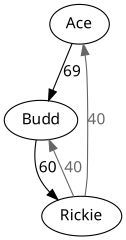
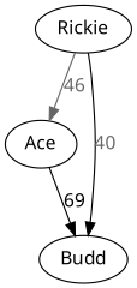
  strict digraph {
    fontname="Noto Sans"
    rankdir=TB
    node [fontname="Noto Sans"]
    edge [fontname="Noto Sans"]
    Ace
    Budd
    Rickie
    Ace -> Budd [label=69]
-   Budd -> Rickie [label=60]
-   Rickie -> Ace [color=gray40 fontcolor=gray40 label=40]
-   Rickie -> Budd [color=gray40 fontcolor=gray40 label=40]
+   Rickie -> Ace [color=gray40 fontcolor=gray40 label=46]
+   Rickie -> Budd [color=black fontcolor=gray40 label=40]
  }
